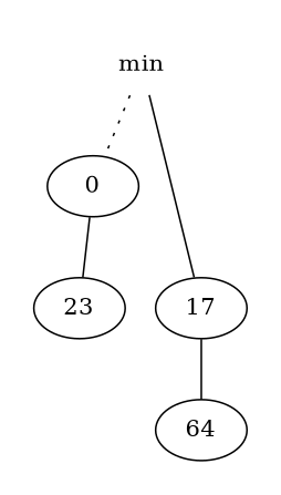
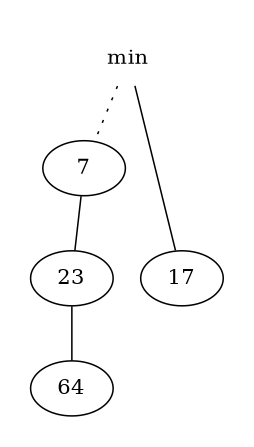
  graph {
    fontname="DejaVu Serif"
    rankdir=TB
    style=invis
    node [fontname="DejaVu Serif"]
    edge [fontname="DejaVu Serif"]
-   7 [label=0]
+   7
    min [shape=none]
    23
    17
    n5 [label=64]
    subgraph cluster_1 {
      subgraph sub_2 {
        rank=same
        7
      }
    }
    subgraph cluster_3 {
      min
    }
    subgraph cluster_4 {
      subgraph sub_5 {
        rank=same
        23
        17
      }
    }
    subgraph cluster_6 {
      subgraph sub_7 {
        rank=same
        n5
      }
    }
    7 -- 23
    min -- 7 [style=dotted]
    min -- 17
-   17 -- n5
+   23 -- n5
  }
